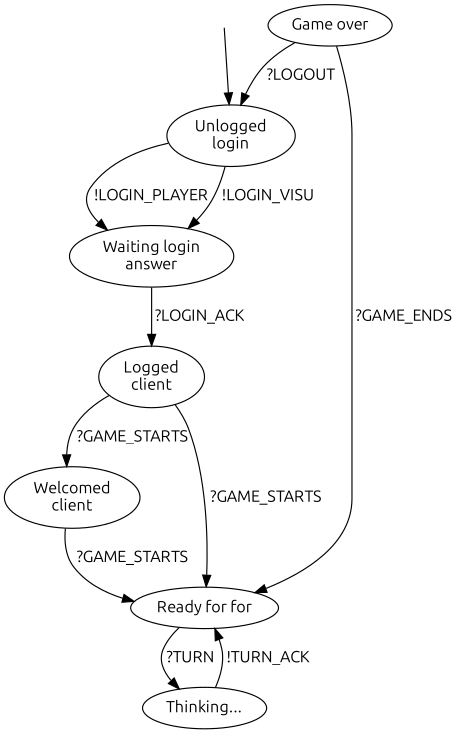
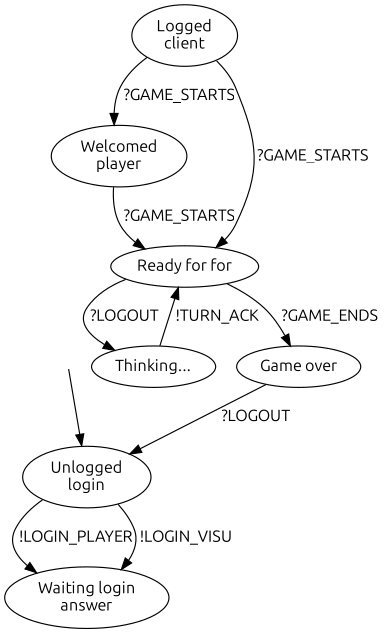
  digraph {
    fontname=Ubuntu
    node [fontname=Ubuntu]
    edge [fontname=Ubuntu]
    nStart [shape=point style=invis]
    n2 [label="Unlogged\nlogin"]
    n3 [label="Waiting login\nanswer"]
    n4 [label="Logged\nclient"]
-   n5 [label="Welcomed\nclient"]
+   n5 [label="Welcomed\nplayer"]
    n6 [label="Ready for for"]
    n7 [label="Thinking..."]
    n8 [label="Game over"]
    nStart -> n2
    n2 -> n3 [label=" !LOGIN_PLAYER"]
    n2 -> n3 [label=" !LOGIN_VISU"]
-   n3 -> n4 [label=" ?LOGIN_ACK"]
    n4 -> n5 [label=" ?GAME_STARTS"]
    n4 -> n6 [label=" ?GAME_STARTS"]
    n5 -> n6 [label=" ?GAME_STARTS"]
-   n6 -> n7 [label=" ?TURN  "]
-   n8 -> n6 [label=" ?GAME_ENDS"]
+   n6 -> n7 [label=" ?LOGOUT"]
+   n6 -> n8 [label=" ?GAME_ENDS"]
    n7 -> n6 [label=" !TURN_ACK"]
    n8 -> n2 [label=" ?LOGOUT"]
  }
